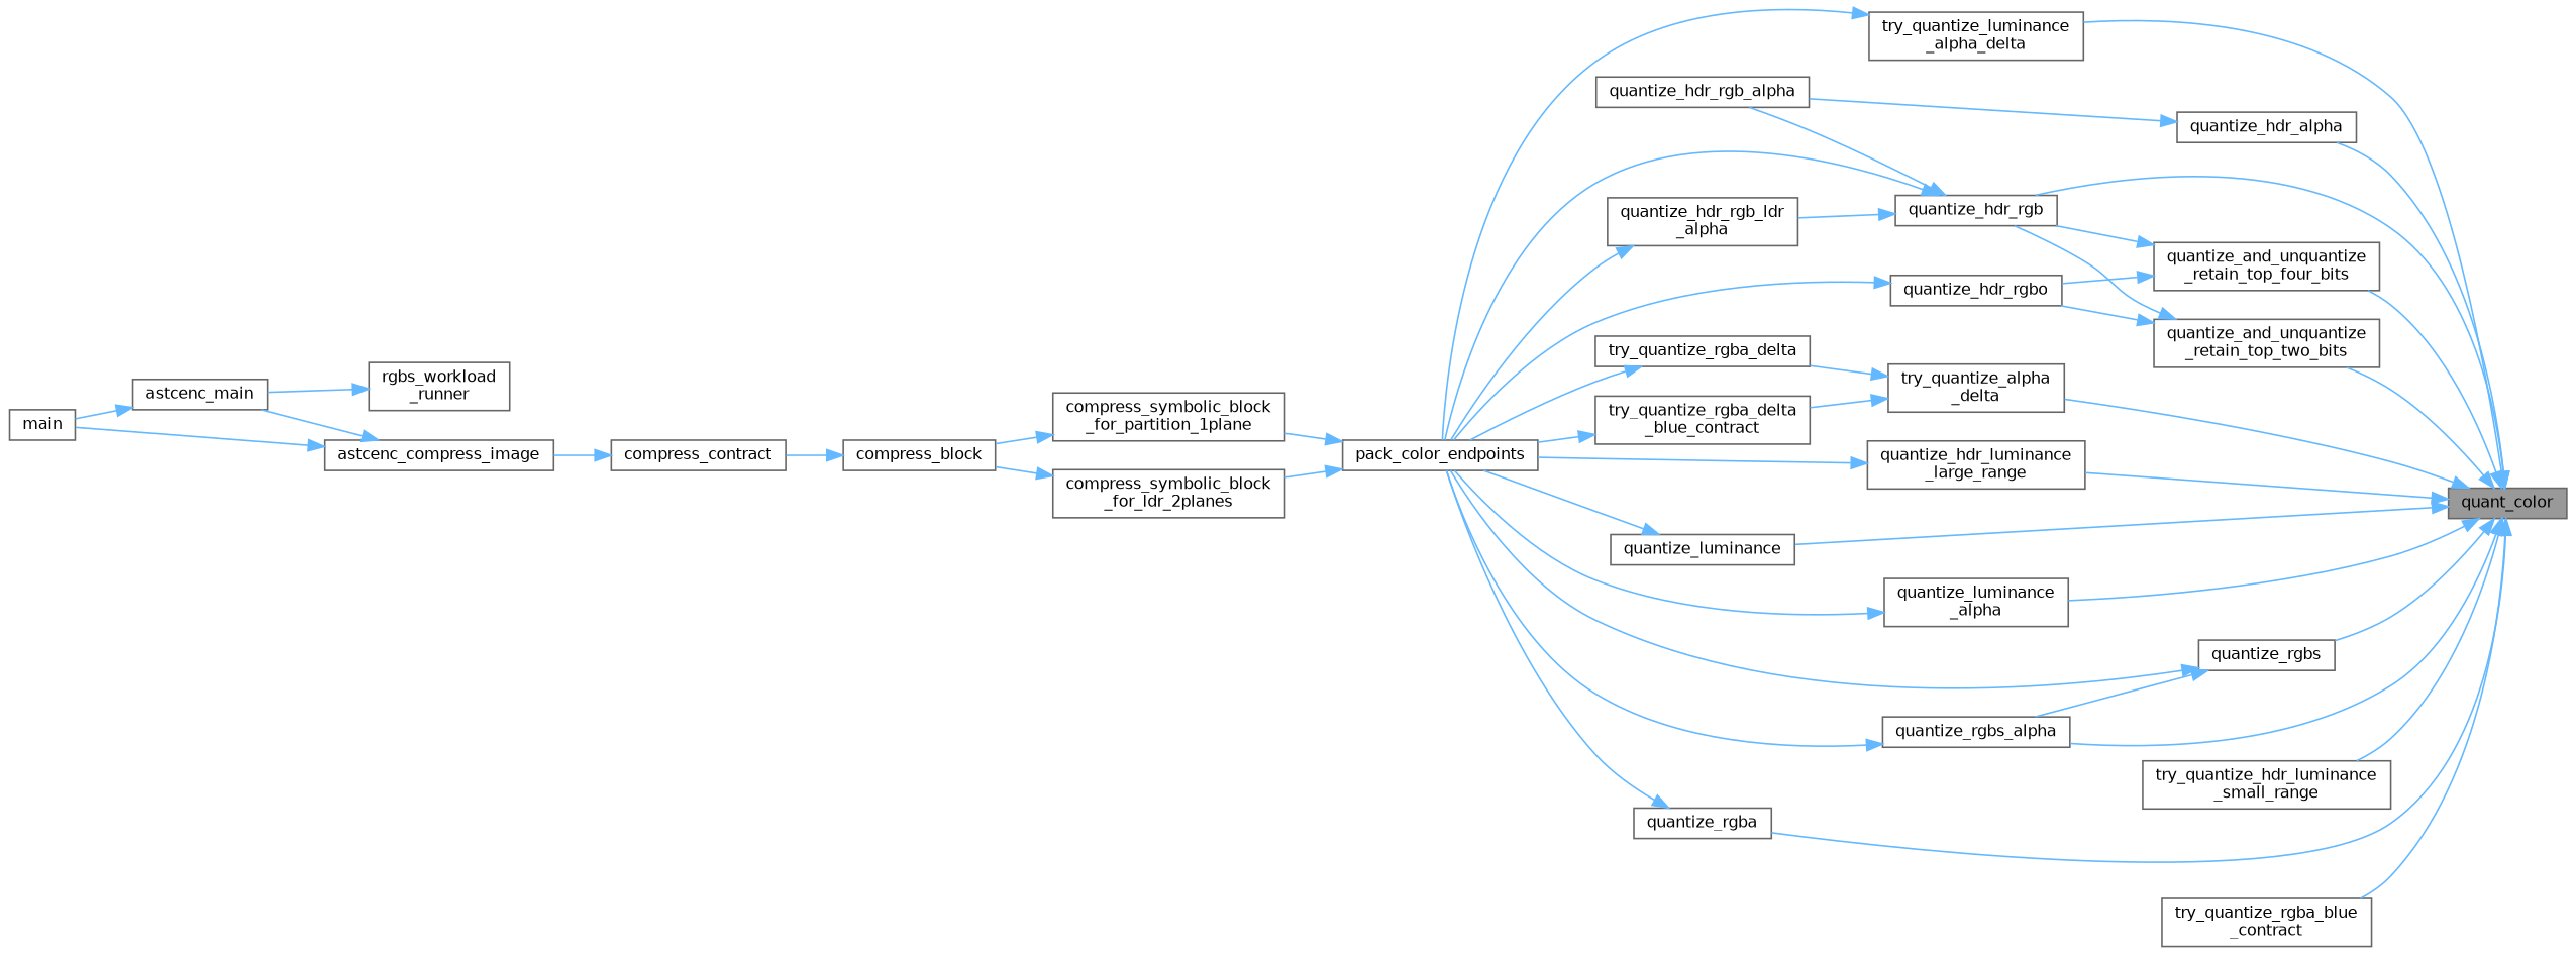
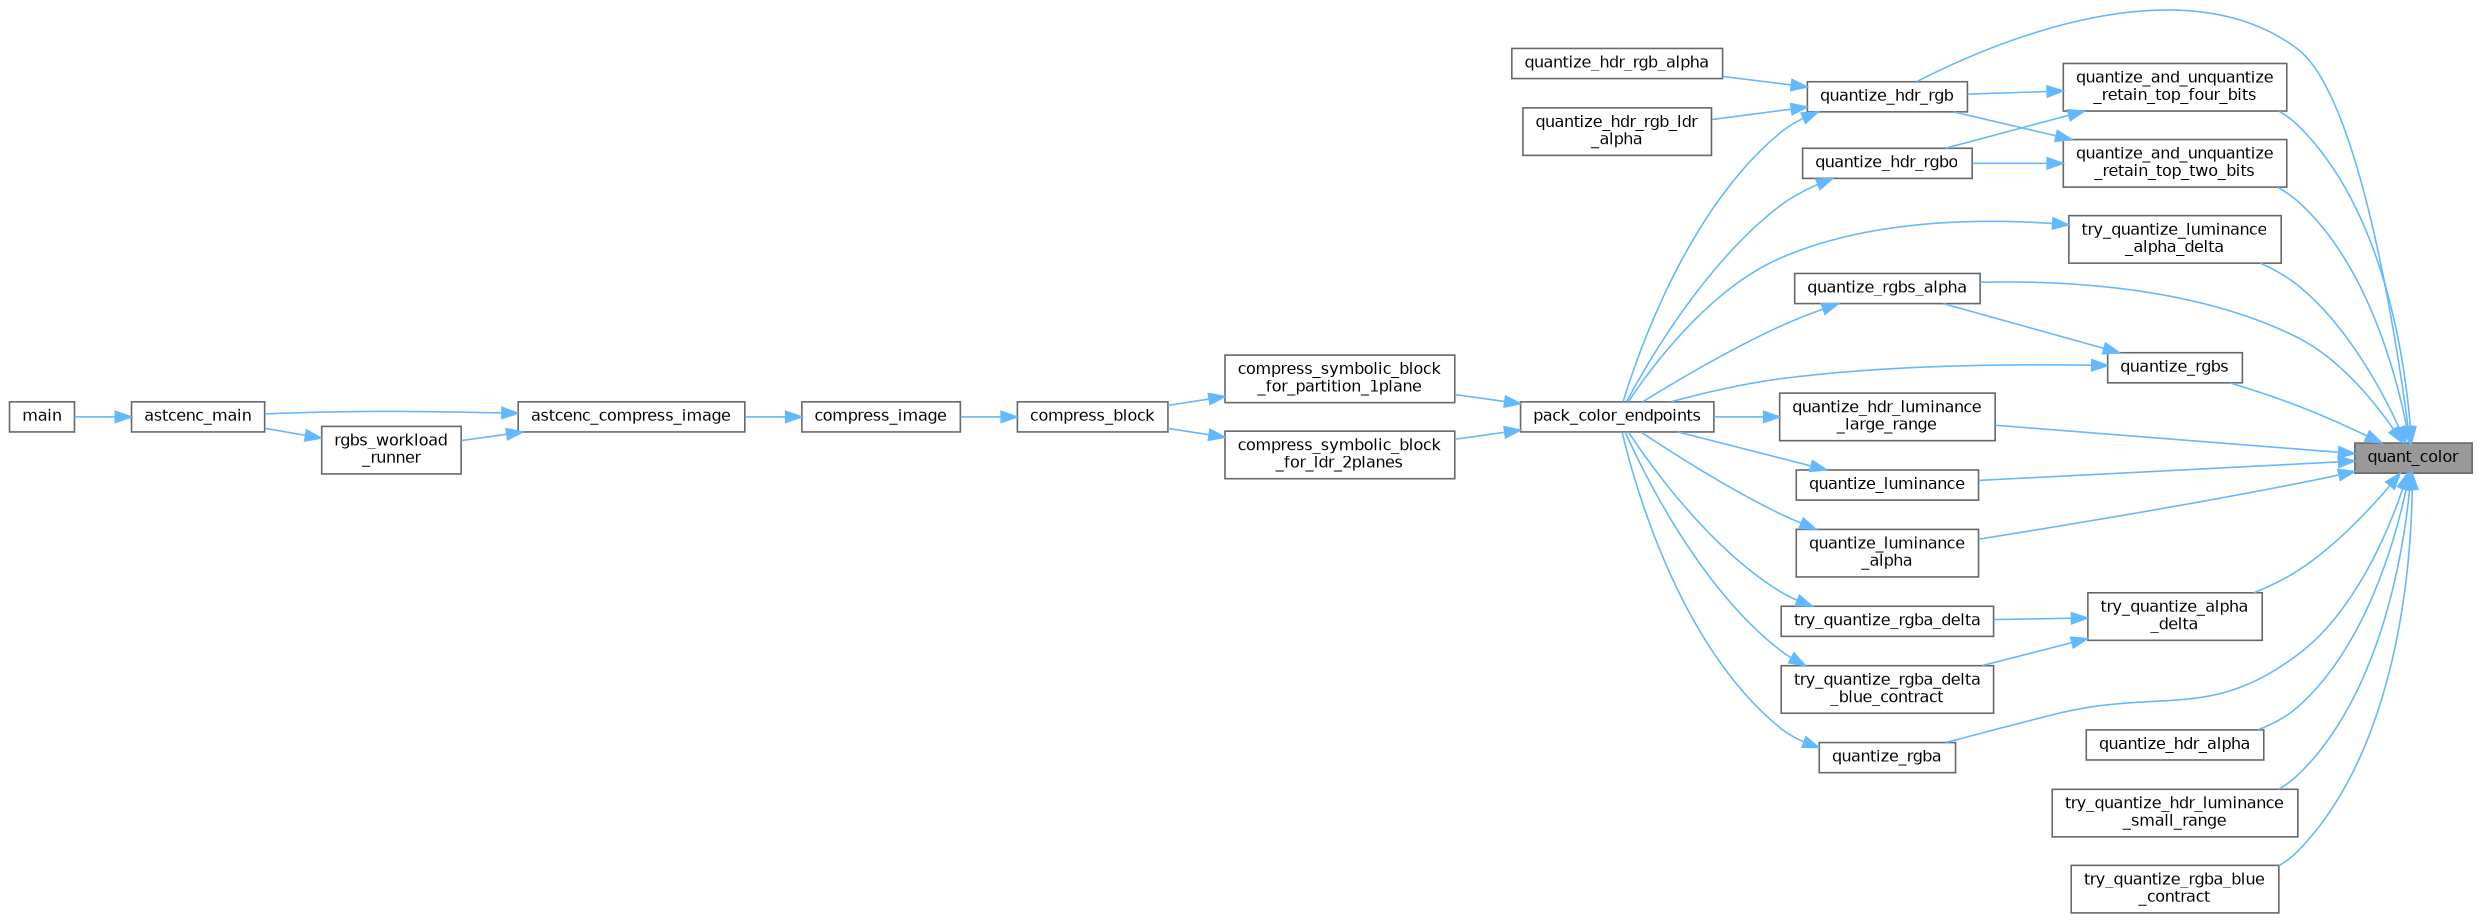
  digraph {
    rankdir=RL
    node [color=grey40 fillcolor=white fontname=Helvetica fontsize=10 shape=box style=filled]
    edge [color=steelblue1 dir=back fontname=Helvetica fontsize=10 labelfontname=Helvetica labelfontsize=10 style=solid]
    n1 [color=gray40 fillcolor=grey60 fontcolor=black height=0.2 label=quant_color width=0.4]
    n2 [height=0.2 label="quantize_and_unquantize\l_retain_top_four_bits" width=0.4]
    n3 [height=0.2 label=quantize_hdr_rgb width=0.4]
    n4 [height=0.2 label="quantize_and_unquantize\l_retain_top_two_bits" width=0.4]
    n5 [height=0.2 label=quantize_hdr_alpha width=0.4]
    n6 [height=0.2 label="quantize_hdr_luminance\l_large_range" width=0.4]
    n7 [height=0.2 label=quantize_luminance width=0.4]
    n8 [height=0.2 label="quantize_luminance\l_alpha" width=0.4]
    n9 [height=0.2 label=quantize_rgba width=0.4]
    n10 [height=0.2 label=quantize_rgbs width=0.4]
    n11 [height=0.2 label=quantize_rgbs_alpha width=0.4]
    n12 [height=0.2 label="try_quantize_alpha\l_delta" width=0.4]
    n13 [height=0.2 label="try_quantize_hdr_luminance\l_small_range" width=0.4]
    n14 [height=0.2 label="try_quantize_luminance\l_alpha_delta" width=0.4]
    n15 [height=0.2 label="try_quantize_rgba_blue\l_contract" width=0.4]
    n16 [height=0.2 label=quantize_hdr_rgbo width=0.4]
    n17 [height=0.2 label="quantize_hdr_rgb_ldr\l_alpha" width=0.4]
    n18 [height=0.2 label=pack_color_endpoints width=0.4]
    n19 [height=0.2 label=quantize_hdr_rgb_alpha width=0.4]
    n20 [height=0.2 label=try_quantize_rgba_delta width=0.4]
    n21 [height=0.2 label="try_quantize_rgba_delta\l_blue_contract" width=0.4]
    n22 [height=0.2 label="compress_symbolic_block\l_for_partition_1plane" width=0.4]
    n23 [height=0.2 label="compress_symbolic_block\l_for_ldr_2planes" width=0.4]
    n24 [height=0.2 label=compress_block width=0.4]
-   n25 [height=0.2 label=compress_contract width=0.4]
+   n25 [height=0.2 label=compress_image width=0.4]
    n26 [height=0.2 label=astcenc_compress_image width=0.4]
    n27 [height=0.2 label=astcenc_main width=0.4]
    n28 [height=0.2 label="rgbs_workload\l_runner" width=0.4]
    n29 [height=0.2 label=main width=0.4]
    n1 -> n2
    n1 -> n3
    n1 -> n4
    n1 -> n5
    n1 -> n6
    n1 -> n7
    n1 -> n8
    n1 -> n9
    n1 -> n10
    n1 -> n11
    n1 -> n12
    n1 -> n13
    n1 -> n14
    n1 -> n15
    n2 -> n3
    n2 -> n16
    n3 -> n17
    n3 -> n18
    n3 -> n19
    n4 -> n3
    n4 -> n16
-   n5 -> n19
    n6 -> n18
    n7 -> n18
    n8 -> n18
    n9 -> n18
    n10 -> n11
    n10 -> n18
    n11 -> n18
    n12 -> n20
    n12 -> n21
    n14 -> n18
    n16 -> n18
-   n17 -> n18
    n18 -> n22
    n18 -> n23
    n20 -> n18
    n21 -> n18
    n22 -> n24
    n23 -> n24
    n24 -> n25
    n25 -> n26
    n26 -> n27
-   n26 -> n29
+   n26 -> n28
    n27 -> n29
    n28 -> n27
  }
